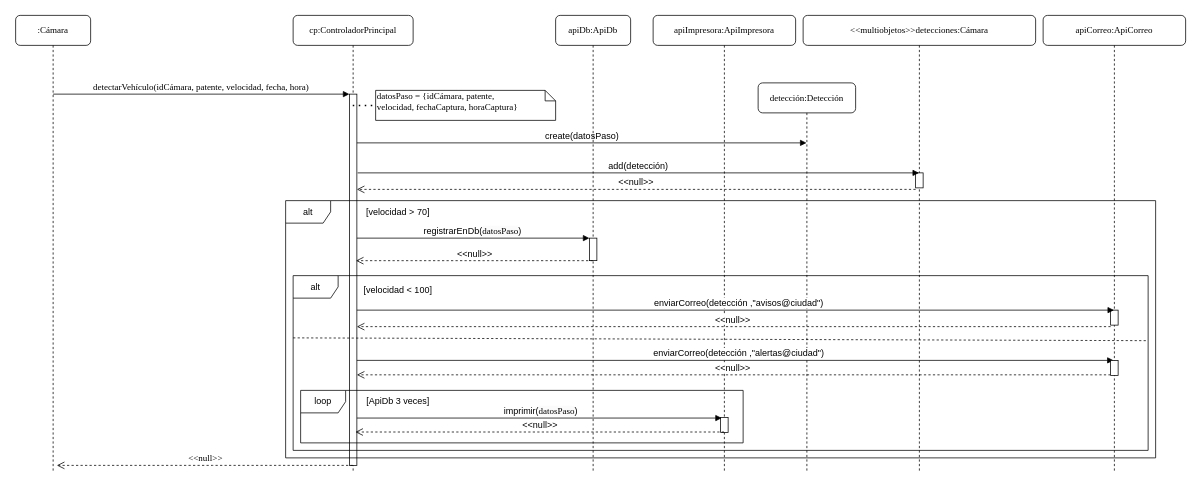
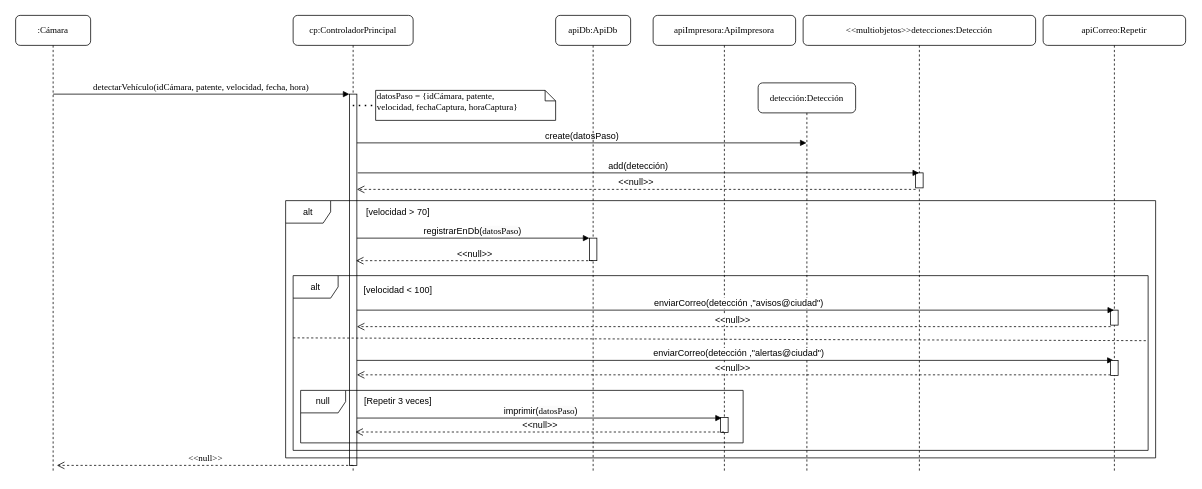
  <mxCell id="0" />
  <mxCell id="1" parent="0" />
  <mxCell id="2" value="&lt;font style=&quot;font-size: 12px;&quot;&gt;registrarEnDb(&lt;span style=&quot;font-family: Verdana; background-color: rgb(251, 251, 251);&quot;&gt;datosPaso&lt;/span&gt;)&lt;/font&gt;" style="html=1;verticalAlign=bottom;endArrow=block;curved=0;rounded=0;" edge="1" parent="1" target="7"><mxGeometry x="0.008" width="80" relative="1" as="geometry"><mxPoint x="470" y="317" as="sourcePoint" /><mxPoint x="550" y="317" as="targetPoint" /><mxPoint as="offset" /></mxGeometry></mxCell>
  <mxCell id="3" value="cp:ControladorPrincipal" style="shape=umlLifeline;perimeter=lifelinePerimeter;whiteSpace=wrap;html=1;container=1;collapsible=0;recursiveResize=0;outlineConnect=0;rounded=1;shadow=0;comic=0;labelBackgroundColor=none;strokeWidth=1;fontFamily=Verdana;fontSize=12;align=center;" vertex="1" parent="1"><mxGeometry x="390" y="20" width="160" height="610" as="geometry" /></mxCell>
  <mxCell id="4" value="" style="html=1;points=[];perimeter=orthogonalPerimeter;rounded=0;shadow=0;comic=0;labelBackgroundColor=none;strokeWidth=1;fontFamily=Verdana;fontSize=12;align=center;" vertex="1" parent="3"><mxGeometry x="75" y="105" width="10" height="495" as="geometry" /></mxCell>
  <mxCell id="5" value="&lt;span style=&quot;font-size: 12px;&quot;&gt;create(datosPaso)&lt;/span&gt;" style="html=1;verticalAlign=bottom;endArrow=block;curved=0;rounded=0;" edge="1" parent="3" target="10"><mxGeometry x="0.001" width="80" relative="1" as="geometry"><mxPoint x="85" y="170" as="sourcePoint" /><mxPoint x="250" y="170" as="targetPoint" /><mxPoint as="offset" /></mxGeometry></mxCell>
  <mxCell id="6" value="apiDb:ApiDb" style="shape=umlLifeline;perimeter=lifelinePerimeter;whiteSpace=wrap;html=1;container=1;collapsible=0;recursiveResize=0;outlineConnect=0;rounded=1;shadow=0;comic=0;labelBackgroundColor=none;strokeWidth=1;fontFamily=Verdana;fontSize=12;align=center;" vertex="1" parent="1"><mxGeometry x="740" y="20" width="100" height="610" as="geometry" /></mxCell>
  <mxCell id="7" value="" style="html=1;points=[];perimeter=orthogonalPerimeter;rounded=0;shadow=0;comic=0;labelBackgroundColor=none;strokeWidth=1;fontFamily=Verdana;fontSize=12;align=center;" vertex="1" parent="6"><mxGeometry x="45" y="297" width="10" height="30" as="geometry" /></mxCell>
  <mxCell id="8" value="apiImpresora:ApiImpresora" style="shape=umlLifeline;perimeter=lifelinePerimeter;whiteSpace=wrap;html=1;container=1;collapsible=0;recursiveResize=0;outlineConnect=0;rounded=1;shadow=0;comic=0;labelBackgroundColor=none;strokeWidth=1;fontFamily=Verdana;fontSize=12;align=center;" vertex="1" parent="1"><mxGeometry x="870" y="20" width="190" height="610" as="geometry" /></mxCell>
  <mxCell id="9" value="" style="html=1;points=[];perimeter=orthogonalPerimeter;rounded=0;shadow=0;comic=0;labelBackgroundColor=none;strokeWidth=1;fontFamily=Verdana;fontSize=12;align=center;" vertex="1" parent="8"><mxGeometry x="90" y="536" width="10" height="20" as="geometry" /></mxCell>
  <mxCell id="10" value="detección:Detección" style="shape=umlLifeline;perimeter=lifelinePerimeter;whiteSpace=wrap;html=1;container=1;collapsible=0;recursiveResize=0;outlineConnect=0;rounded=1;shadow=0;comic=0;labelBackgroundColor=none;strokeWidth=1;fontFamily=Verdana;fontSize=12;align=center;" vertex="1" parent="8"><mxGeometry x="140" y="90" width="130" height="520" as="geometry" /></mxCell>
  <mxCell id="11" value=":Cámara" style="shape=umlLifeline;perimeter=lifelinePerimeter;whiteSpace=wrap;html=1;container=1;collapsible=0;recursiveResize=0;outlineConnect=0;rounded=1;shadow=0;comic=0;labelBackgroundColor=none;strokeWidth=1;fontFamily=Verdana;fontSize=12;align=center;" vertex="1" parent="1"><mxGeometry x="20" y="20" width="100" height="610" as="geometry" /></mxCell>
  <mxCell id="12" value="&amp;lt;&amp;lt;null&amp;gt;&amp;gt;" style="html=1;verticalAlign=bottom;endArrow=open;dashed=1;endSize=8;labelBackgroundColor=none;fontFamily=Verdana;fontSize=12;edgeStyle=elbowEdgeStyle;elbow=vertical;" edge="1" parent="1"><mxGeometry relative="1" as="geometry"><mxPoint x="75" y="620" as="targetPoint" /><Array as="points" /><mxPoint x="469.5" y="620" as="sourcePoint" /></mxGeometry></mxCell>
  <mxCell id="13" value="detectarVehículo(idCámara, patente, velocidad, fecha, hora)" style="html=1;verticalAlign=bottom;endArrow=block;entryX=0;entryY=0;labelBackgroundColor=none;fontFamily=Verdana;fontSize=12;edgeStyle=elbowEdgeStyle;elbow=vertical;" edge="1" parent="1" target="4"><mxGeometry x="-0.002" relative="1" as="geometry"><mxPoint x="70" y="125" as="sourcePoint" /><mxPoint as="offset" /></mxGeometry></mxCell>
  <mxCell id="14" value="alt" style="shape=umlFrame;whiteSpace=wrap;html=1;pointerEvents=0;" vertex="1" parent="1"><mxGeometry x="380" y="267" width="1160" height="343" as="geometry" /></mxCell>
  <mxCell id="15" value="[velocidad &amp;gt; 70]" style="text;html=1;strokeColor=none;fillColor=none;align=center;verticalAlign=middle;whiteSpace=wrap;rounded=0;" vertex="1" parent="1"><mxGeometry x="480" y="267" width="100" height="30" as="geometry" /></mxCell>
  <mxCell id="16" value="alt" style="shape=umlFrame;whiteSpace=wrap;html=1;pointerEvents=0;" vertex="1" parent="1"><mxGeometry x="390" y="367" width="1140" height="233" as="geometry" /></mxCell>
  <mxCell id="17" value="&lt;font style=&quot;font-size: 12px;&quot;&gt;&amp;lt;&amp;lt;null&amp;gt;&amp;gt;&lt;/font&gt;" style="html=1;verticalAlign=bottom;endArrow=open;dashed=1;endSize=8;curved=0;rounded=0;entryX=0.878;entryY=0.622;entryDx=0;entryDy=0;entryPerimeter=0;" edge="1" parent="1"><mxGeometry x="0.002" relative="1" as="geometry"><mxPoint x="789.5" y="347.06" as="sourcePoint" /><mxPoint x="473.78" y="347.06" as="targetPoint" /><mxPoint as="offset" /></mxGeometry></mxCell>
  <mxCell id="18" value="[velocidad &amp;lt; 100]" style="text;html=1;strokeColor=none;fillColor=none;align=center;verticalAlign=middle;whiteSpace=wrap;rounded=0;" vertex="1" parent="1"><mxGeometry x="480" y="372" width="100" height="30" as="geometry" /></mxCell>
  <mxCell id="19" value="datosPaso = {idCámara, patente, &lt;br&gt;velocidad, fechaCaptura, horaCaptura}" style="shape=note;whiteSpace=wrap;html=1;size=14;verticalAlign=top;align=left;spacingTop=-6;rounded=0;shadow=0;comic=0;labelBackgroundColor=none;strokeWidth=1;fontFamily=Verdana;fontSize=12" vertex="1" parent="1"><mxGeometry x="500" y="120" width="240" height="40" as="geometry" /></mxCell>
  <mxCell id="20" value="" style="endArrow=none;dashed=1;html=1;dashPattern=1 3;strokeWidth=2;rounded=0;entryX=0;entryY=0.5;entryDx=0;entryDy=0;entryPerimeter=0;" edge="1" parent="1" source="3" target="19"><mxGeometry width="50" height="50" relative="1" as="geometry"><mxPoint x="580" y="132.27" as="sourcePoint" /><mxPoint x="500" y="124.997" as="targetPoint" /></mxGeometry></mxCell>
- <mxCell id="21" value="loop" style="shape=umlFrame;whiteSpace=wrap;html=1;pointerEvents=0;" vertex="1" parent="1"><mxGeometry x="400" y="520" width="590" height="70" as="geometry" /></mxCell>
- <mxCell id="22" value="[ApiDb 3 veces]" style="text;html=1;strokeColor=none;fillColor=none;align=center;verticalAlign=middle;whiteSpace=wrap;rounded=0;" vertex="1" parent="1"><mxGeometry x="480" y="520" width="100" height="30" as="geometry" /></mxCell>
+ <mxCell id="21" value="null" style="shape=umlFrame;whiteSpace=wrap;html=1;pointerEvents=0;" vertex="1" parent="1"><mxGeometry x="400" y="520" width="590" height="70" as="geometry" /></mxCell>
+ <mxCell id="22" value="[Repetir 3 veces]" style="text;html=1;strokeColor=none;fillColor=none;align=center;verticalAlign=middle;whiteSpace=wrap;rounded=0;" vertex="1" parent="1"><mxGeometry x="480" y="520" width="100" height="30" as="geometry" /></mxCell>
  <mxCell id="23" value="&lt;font style=&quot;font-size: 12px;&quot;&gt;imprimir(&lt;span style=&quot;font-family: Verdana; background-color: rgb(251, 251, 251);&quot;&gt;datosPaso&lt;/span&gt;)&lt;/font&gt;" style="html=1;verticalAlign=bottom;endArrow=block;curved=0;rounded=0;entryX=0.156;entryY=0.095;entryDx=0;entryDy=0;entryPerimeter=0;" edge="1" parent="1"><mxGeometry x="0.006" width="80" relative="1" as="geometry"><mxPoint x="475" y="556.9" as="sourcePoint" /><mxPoint x="961.56" y="556.9" as="targetPoint" /><mxPoint as="offset" /></mxGeometry></mxCell>
  <mxCell id="24" value="&lt;font style=&quot;font-size: 12px;&quot;&gt;&amp;lt;&amp;lt;null&amp;gt;&amp;gt;&lt;/font&gt;" style="html=1;verticalAlign=bottom;endArrow=open;dashed=1;endSize=8;curved=0;rounded=0;entryX=0.878;entryY=0.622;entryDx=0;entryDy=0;entryPerimeter=0;" edge="1" parent="1"><mxGeometry x="0.002" relative="1" as="geometry"><mxPoint x="964.5" y="575.5" as="sourcePoint" /><mxPoint x="473" y="575.5" as="targetPoint" /><mxPoint as="offset" /></mxGeometry></mxCell>
- <mxCell id="25" value="&amp;lt;&amp;lt;multiobjetos&amp;gt;&amp;gt;detecciones:Cámara" style="shape=umlLifeline;perimeter=lifelinePerimeter;whiteSpace=wrap;html=1;container=1;collapsible=0;recursiveResize=0;outlineConnect=0;rounded=1;shadow=0;comic=0;labelBackgroundColor=none;strokeWidth=1;fontFamily=Verdana;fontSize=12;align=center;" vertex="1" parent="1"><mxGeometry x="1070" y="20" width="310" height="610" as="geometry" /></mxCell>
+ <mxCell id="25" value="&amp;lt;&amp;lt;multiobjetos&amp;gt;&amp;gt;detecciones:Detección" style="shape=umlLifeline;perimeter=lifelinePerimeter;whiteSpace=wrap;html=1;container=1;collapsible=0;recursiveResize=0;outlineConnect=0;rounded=1;shadow=0;comic=0;labelBackgroundColor=none;strokeWidth=1;fontFamily=Verdana;fontSize=12;align=center;" vertex="1" parent="1"><mxGeometry x="1070" y="20" width="310" height="610" as="geometry" /></mxCell>
  <mxCell id="26" value="&lt;font style=&quot;font-size: 12px;&quot;&gt;enviarCorreo(detección ,&quot;alertas@ciudad&quot;)&lt;/font&gt;" style="html=1;verticalAlign=bottom;endArrow=block;curved=0;rounded=0;" edge="1" parent="25"><mxGeometry x="0.008" width="80" relative="1" as="geometry"><mxPoint x="-595" y="460" as="sourcePoint" /><mxPoint x="414" y="460" as="targetPoint" /><mxPoint as="offset" /></mxGeometry></mxCell>
  <mxCell id="27" value="&lt;font style=&quot;font-size: 12px;&quot;&gt;&amp;lt;&amp;lt;null&amp;gt;&amp;gt;&lt;/font&gt;" style="html=1;verticalAlign=bottom;endArrow=open;dashed=1;endSize=8;curved=0;rounded=0;" edge="1" parent="25"><mxGeometry x="0.002" relative="1" as="geometry"><mxPoint x="410" y="479.28" as="sourcePoint" /><mxPoint x="-595" y="479.28" as="targetPoint" /><mxPoint as="offset" /></mxGeometry></mxCell>
  <mxCell id="28" value="" style="endArrow=none;dashed=1;html=1;rounded=0;exitX=0;exitY=0;exitDx=0;exitDy=0;entryX=1;entryY=0.426;entryDx=0;entryDy=0;entryPerimeter=0;" edge="1" parent="25"><mxGeometry width="50" height="50" relative="1" as="geometry"><mxPoint x="-680" y="430" as="sourcePoint" /><mxPoint x="460" y="433.72" as="targetPoint" /></mxGeometry></mxCell>
  <mxCell id="29" value="" style="html=1;points=[];perimeter=orthogonalPerimeter;rounded=0;shadow=0;comic=0;labelBackgroundColor=none;strokeWidth=1;fontFamily=Verdana;fontSize=12;align=center;" vertex="1" parent="25"><mxGeometry x="150" y="210" width="10" height="20" as="geometry" /></mxCell>
  <mxCell id="30" value="&lt;span style=&quot;font-size: 12px;&quot;&gt;add(detección)&lt;/span&gt;" style="html=1;verticalAlign=bottom;endArrow=block;curved=0;rounded=0;" edge="1" parent="1" target="25"><mxGeometry width="80" relative="1" as="geometry"><mxPoint x="476" y="230" as="sourcePoint" /><mxPoint x="1075" y="230" as="targetPoint" /></mxGeometry></mxCell>
  <mxCell id="31" value="&lt;font style=&quot;font-size: 12px;&quot;&gt;&amp;lt;&amp;lt;null&amp;gt;&amp;gt;&lt;/font&gt;" style="html=1;verticalAlign=bottom;endArrow=open;dashed=1;endSize=8;curved=0;rounded=0;entryX=0.878;entryY=0.622;entryDx=0;entryDy=0;entryPerimeter=0;" edge="1" parent="1"><mxGeometry x="0.002" relative="1" as="geometry"><mxPoint x="1220" y="252" as="sourcePoint" /><mxPoint x="475" y="252" as="targetPoint" /><mxPoint as="offset" /></mxGeometry></mxCell>
- <mxCell id="32" value="apiCorreo:ApiCorreo" style="shape=umlLifeline;perimeter=lifelinePerimeter;whiteSpace=wrap;html=1;container=1;collapsible=0;recursiveResize=0;outlineConnect=0;rounded=1;shadow=0;comic=0;labelBackgroundColor=none;strokeWidth=1;fontFamily=Verdana;fontSize=12;align=center;" vertex="1" parent="1"><mxGeometry x="1390" y="20" width="190" height="610" as="geometry" /></mxCell>
+ <mxCell id="32" value="apiCorreo:Repetir" style="shape=umlLifeline;perimeter=lifelinePerimeter;whiteSpace=wrap;html=1;container=1;collapsible=0;recursiveResize=0;outlineConnect=0;rounded=1;shadow=0;comic=0;labelBackgroundColor=none;strokeWidth=1;fontFamily=Verdana;fontSize=12;align=center;" vertex="1" parent="1"><mxGeometry x="1390" y="20" width="190" height="610" as="geometry" /></mxCell>
  <mxCell id="33" value="" style="html=1;points=[];perimeter=orthogonalPerimeter;rounded=0;shadow=0;comic=0;labelBackgroundColor=none;strokeWidth=1;fontFamily=Verdana;fontSize=12;align=center;" vertex="1" parent="32"><mxGeometry x="90" y="460" width="10" height="20" as="geometry" /></mxCell>
  <mxCell id="34" value="" style="html=1;points=[];perimeter=orthogonalPerimeter;rounded=0;shadow=0;comic=0;labelBackgroundColor=none;strokeWidth=1;fontFamily=Verdana;fontSize=12;align=center;" vertex="1" parent="32"><mxGeometry x="90" y="393" width="10" height="20" as="geometry" /></mxCell>
  <mxCell id="35" value="&lt;font style=&quot;font-size: 12px;&quot;&gt;enviarCorreo(detección ,&quot;avisos@ciudad&quot;)&lt;/font&gt;" style="html=1;verticalAlign=bottom;endArrow=block;curved=0;rounded=0;" edge="1" parent="1"><mxGeometry x="0.008" width="80" relative="1" as="geometry"><mxPoint x="475" y="413" as="sourcePoint" /><mxPoint x="1484.5" y="413" as="targetPoint" /><mxPoint as="offset" /></mxGeometry></mxCell>
  <mxCell id="36" value="&lt;font style=&quot;font-size: 12px;&quot;&gt;&amp;lt;&amp;lt;null&amp;gt;&amp;gt;&lt;/font&gt;" style="html=1;verticalAlign=bottom;endArrow=open;dashed=1;endSize=8;curved=0;rounded=0;" edge="1" parent="1"><mxGeometry x="0.002" relative="1" as="geometry"><mxPoint x="1480" y="435" as="sourcePoint" /><mxPoint x="475" y="435" as="targetPoint" /><mxPoint as="offset" /></mxGeometry></mxCell>
